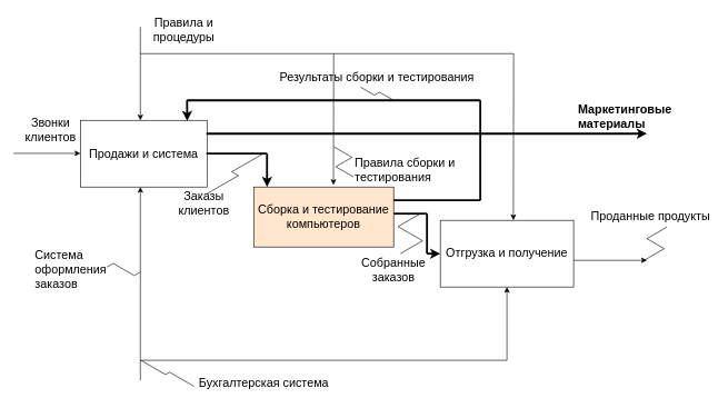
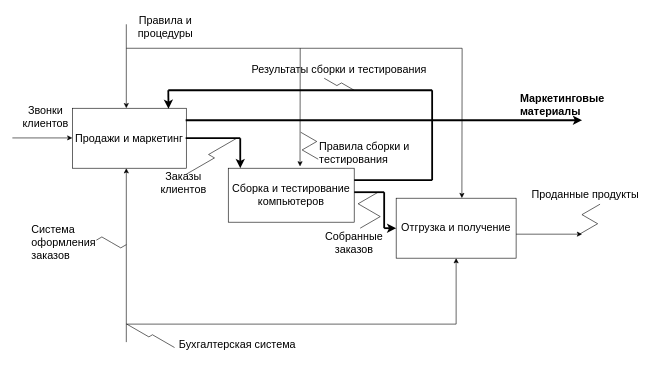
  <mxCell id="0" />
  <mxCell id="1" parent="0" />
- <mxCell id="2" value="Продажи и система" style="rounded=0;whiteSpace=wrap;html=1;fontSize=18;" parent="1" vertex="1"><mxGeometry x="120" y="180" width="190" height="100" as="geometry" /></mxCell>
+ <mxCell id="2" value="Продажи и маркетинг" style="rounded=0;whiteSpace=wrap;html=1;fontSize=18;" parent="1" vertex="1"><mxGeometry x="120" y="180" width="190" height="100" as="geometry" /></mxCell>
  <mxCell id="3" value="" style="endArrow=classic;html=1;rounded=0;fontSize=18;" parent="1" edge="1"><mxGeometry width="50" height="50" relative="1" as="geometry"><mxPoint x="20" y="229.5" as="sourcePoint" /><mxPoint x="120" y="229.5" as="targetPoint" /></mxGeometry></mxCell>
  <mxCell id="4" value="Звонки&lt;br&gt;клиентов" style="text;html=1;align=center;verticalAlign=middle;resizable=0;points=[];autosize=1;strokeColor=none;fillColor=none;fontSize=18;" parent="1" vertex="1"><mxGeometry x="30" y="170" width="90" height="50" as="geometry" /></mxCell>
  <mxCell id="5" value="" style="endArrow=classic;html=1;rounded=0;fontSize=18;" parent="1" edge="1"><mxGeometry width="50" height="50" relative="1" as="geometry"><mxPoint x="210" y="40" as="sourcePoint" /><mxPoint x="210" y="180" as="targetPoint" /></mxGeometry></mxCell>
  <mxCell id="6" value="Правила и&lt;br&gt;процедуры" style="text;html=1;align=center;verticalAlign=middle;resizable=0;points=[];autosize=1;strokeColor=none;fillColor=none;fontSize=18;" parent="1" vertex="1"><mxGeometry x="220" y="20" width="110" height="50" as="geometry" /></mxCell>
  <mxCell id="7" value="" style="endArrow=none;html=1;rounded=0;fontSize=18;" parent="1" edge="1"><mxGeometry width="50" height="50" relative="1" as="geometry"><mxPoint x="210" y="80" as="sourcePoint" /><mxPoint x="770" y="80" as="targetPoint" /></mxGeometry></mxCell>
  <mxCell id="8" value="" style="endArrow=none;html=1;rounded=0;fontSize=18;strokeWidth=3;" parent="1" edge="1"><mxGeometry width="50" height="50" relative="1" as="geometry"><mxPoint x="309" y="230" as="sourcePoint" /><mxPoint x="400" y="230" as="targetPoint" /></mxGeometry></mxCell>
  <mxCell id="9" value="" style="endArrow=classic;html=1;rounded=0;fontSize=18;strokeWidth=3;" parent="1" edge="1"><mxGeometry width="50" height="50" relative="1" as="geometry"><mxPoint x="400" y="230" as="sourcePoint" /><mxPoint x="400" y="280" as="targetPoint" /></mxGeometry></mxCell>
  <mxCell id="10" value="" style="edgeStyle=isometricEdgeStyle;endArrow=none;html=1;rounded=0;fontSize=18;" parent="1" edge="1"><mxGeometry width="50" height="100" relative="1" as="geometry"><mxPoint x="310" y="290" as="sourcePoint" /><mxPoint x="394.2" y="230" as="targetPoint" /></mxGeometry></mxCell>
  <mxCell id="11" value="Заказы&lt;br&gt;клиентов" style="text;html=1;align=center;verticalAlign=middle;resizable=0;points=[];autosize=1;strokeColor=none;fillColor=none;fontSize=18;" parent="1" vertex="1"><mxGeometry x="260" y="280" width="90" height="50" as="geometry" /></mxCell>
- <mxCell id="12" value="Сборка и тестирование&lt;br&gt;компьютеров" style="rounded=0;whiteSpace=wrap;html=1;fontSize=18;fillColor=#ffe6cc;" parent="1" vertex="1"><mxGeometry x="380" y="280" width="210" height="90" as="geometry" /></mxCell>
+ <mxCell id="12" value="Сборка и тестирование&lt;br&gt;компьютеров" style="rounded=0;whiteSpace=wrap;html=1;fontSize=18;" parent="1" vertex="1"><mxGeometry x="380" y="280" width="210" height="90" as="geometry" /></mxCell>
  <mxCell id="13" value="" style="endArrow=classic;html=1;rounded=0;fontSize=18;entryX=0.57;entryY=-0.033;entryDx=0;entryDy=0;entryPerimeter=0;" parent="1" target="12" edge="1"><mxGeometry width="50" height="50" relative="1" as="geometry"><mxPoint x="500" y="80" as="sourcePoint" /><mxPoint x="550" y="70" as="targetPoint" /></mxGeometry></mxCell>
  <mxCell id="14" value="Правила сборки и &lt;br&gt;тестирования" style="text;html=1;align=left;verticalAlign=middle;resizable=0;points=[];autosize=1;strokeColor=none;fillColor=none;fontSize=18;" parent="1" vertex="1"><mxGeometry x="530" y="230" width="170" height="50" as="geometry" /></mxCell>
  <mxCell id="15" value="" style="endArrow=none;html=1;rounded=0;fontSize=18;strokeWidth=3;" parent="1" edge="1"><mxGeometry width="50" height="50" relative="1" as="geometry"><mxPoint x="590" y="320" as="sourcePoint" /><mxPoint x="640" y="320" as="targetPoint" /></mxGeometry></mxCell>
  <mxCell id="16" value="" style="endArrow=none;html=1;rounded=0;fontSize=18;strokeWidth=3;" parent="1" edge="1"><mxGeometry width="50" height="50" relative="1" as="geometry"><mxPoint x="640" y="380" as="sourcePoint" /><mxPoint x="640" y="320" as="targetPoint" /></mxGeometry></mxCell>
  <mxCell id="17" value="" style="endArrow=classic;html=1;rounded=0;fontSize=18;strokeWidth=3;" parent="1" edge="1"><mxGeometry width="50" height="50" relative="1" as="geometry"><mxPoint x="640" y="380" as="sourcePoint" /><mxPoint x="660" y="380" as="targetPoint" /></mxGeometry></mxCell>
  <mxCell id="18" value="Отгрузка и получение" style="rounded=0;whiteSpace=wrap;html=1;fontSize=18;align=center;verticalAlign=middle;" parent="1" vertex="1"><mxGeometry x="660" y="330" width="200" height="100" as="geometry" /></mxCell>
  <mxCell id="19" value="" style="endArrow=classic;html=1;rounded=0;fontSize=18;entryX=0.548;entryY=-0.002;entryDx=0;entryDy=0;entryPerimeter=0;" parent="1" target="18" edge="1"><mxGeometry width="50" height="50" relative="1" as="geometry"><mxPoint x="770" y="80" as="sourcePoint" /><mxPoint x="820" y="70" as="targetPoint" /></mxGeometry></mxCell>
  <mxCell id="20" value="" style="edgeStyle=isometricEdgeStyle;endArrow=none;html=1;rounded=0;fontSize=18;" parent="1" edge="1"><mxGeometry width="50" height="100" relative="1" as="geometry"><mxPoint x="600" y="380" as="sourcePoint" /><mxPoint x="630" y="320" as="targetPoint" /></mxGeometry></mxCell>
  <mxCell id="21" value="Собранные заказов" style="text;html=1;strokeColor=none;fillColor=none;align=center;verticalAlign=middle;whiteSpace=wrap;rounded=0;fontSize=18;" parent="1" vertex="1"><mxGeometry x="560" y="390" width="60" height="30" as="geometry" /></mxCell>
  <mxCell id="22" value="" style="endArrow=classic;html=1;rounded=0;fontSize=18;" parent="1" edge="1"><mxGeometry width="50" height="50" relative="1" as="geometry"><mxPoint x="210" y="570" as="sourcePoint" /><mxPoint x="210" y="280" as="targetPoint" /></mxGeometry></mxCell>
  <mxCell id="23" value="Система &lt;br&gt;оформления &lt;br&gt;заказов" style="text;html=1;align=left;verticalAlign=middle;resizable=0;points=[];autosize=1;strokeColor=none;fillColor=none;fontSize=18;" parent="1" vertex="1"><mxGeometry x="50" y="370" width="120" height="70" as="geometry" /></mxCell>
  <mxCell id="24" value="" style="endArrow=classic;html=1;rounded=0;fontSize=18;" parent="1" edge="1"><mxGeometry width="50" height="50" relative="1" as="geometry"><mxPoint x="860" y="390" as="sourcePoint" /><mxPoint x="970" y="390" as="targetPoint" /></mxGeometry></mxCell>
  <mxCell id="25" value="" style="edgeStyle=isometricEdgeStyle;endArrow=none;html=1;rounded=0;fontSize=18;align=center;" parent="1" edge="1"><mxGeometry width="50" height="100" relative="1" as="geometry"><mxPoint x="965.8" y="390" as="sourcePoint" /><mxPoint x="1000" y="340" as="targetPoint" /></mxGeometry></mxCell>
  <mxCell id="26" value="Проданные продукты" style="text;html=1;align=center;verticalAlign=middle;resizable=0;points=[];autosize=1;strokeColor=none;fillColor=none;fontSize=18;" parent="1" vertex="1"><mxGeometry x="880" y="310" width="190" height="30" as="geometry" /></mxCell>
  <mxCell id="27" value="" style="endArrow=none;html=1;rounded=0;fontSize=18;align=center;" parent="1" edge="1"><mxGeometry width="50" height="50" relative="1" as="geometry"><mxPoint x="210" y="540" as="sourcePoint" /><mxPoint x="760" y="540" as="targetPoint" /></mxGeometry></mxCell>
  <mxCell id="28" value="" style="endArrow=classic;html=1;rounded=0;fontSize=18;align=center;entryX=0.5;entryY=1;entryDx=0;entryDy=0;" parent="1" target="18" edge="1"><mxGeometry width="50" height="50" relative="1" as="geometry"><mxPoint x="760" y="540" as="sourcePoint" /><mxPoint x="860" y="450" as="targetPoint" /></mxGeometry></mxCell>
  <mxCell id="29" value="Бухгалтерская система" style="text;html=1;align=center;verticalAlign=middle;resizable=0;points=[];autosize=1;strokeColor=none;fillColor=none;fontSize=18;" parent="1" vertex="1"><mxGeometry x="290" y="560" width="210" height="30" as="geometry" /></mxCell>
  <mxCell id="30" value="" style="edgeStyle=isometricEdgeStyle;endArrow=none;html=1;rounded=0;fontSize=18;" edge="1" parent="1"><mxGeometry width="50" height="100" relative="1" as="geometry"><mxPoint x="160" y="400" as="sourcePoint" /><mxPoint x="210" y="407.5" as="targetPoint" /></mxGeometry></mxCell>
  <mxCell id="31" value="" style="edgeStyle=isometricEdgeStyle;endArrow=none;html=1;elbow=vertical;rounded=0;exitX=0.002;exitY=0.634;exitDx=0;exitDy=0;exitPerimeter=0;" edge="1" parent="1" source="29"><mxGeometry width="50" height="100" relative="1" as="geometry"><mxPoint x="160.8" y="640" as="sourcePoint" /><mxPoint x="210.8" y="540" as="targetPoint" /></mxGeometry></mxCell>
  <mxCell id="32" value="" style="edgeStyle=isometricEdgeStyle;endArrow=none;html=1;elbow=vertical;rounded=0;" edge="1" parent="1"><mxGeometry width="50" height="100" relative="1" as="geometry"><mxPoint x="530" y="265" as="sourcePoint" /><mxPoint x="500.8" y="220" as="targetPoint" /></mxGeometry></mxCell>
  <mxCell id="33" value="" style="endArrow=classic;html=1;rounded=0;strokeWidth=3;" edge="1" parent="1"><mxGeometry width="50" height="50" relative="1" as="geometry"><mxPoint x="309" y="200" as="sourcePoint" /><mxPoint x="970" y="200" as="targetPoint" /></mxGeometry></mxCell>
  <mxCell id="34" value="" style="endArrow=none;html=1;rounded=0;strokeWidth=3;" edge="1" parent="1"><mxGeometry width="50" height="50" relative="1" as="geometry"><mxPoint x="590" y="300" as="sourcePoint" /><mxPoint x="720" y="300" as="targetPoint" /></mxGeometry></mxCell>
  <mxCell id="35" value="" style="endArrow=none;html=1;rounded=0;strokeWidth=3;" edge="1" parent="1"><mxGeometry width="50" height="50" relative="1" as="geometry"><mxPoint x="720" y="300" as="sourcePoint" /><mxPoint x="720" y="150" as="targetPoint" /></mxGeometry></mxCell>
  <mxCell id="36" value="" style="endArrow=none;html=1;rounded=0;strokeWidth=3;" edge="1" parent="1"><mxGeometry width="50" height="50" relative="1" as="geometry"><mxPoint x="280" y="150" as="sourcePoint" /><mxPoint x="720" y="150" as="targetPoint" /></mxGeometry></mxCell>
  <mxCell id="37" value="" style="endArrow=classic;html=1;rounded=0;strokeWidth=3;entryX=0.844;entryY=0.01;entryDx=0;entryDy=0;entryPerimeter=0;" edge="1" parent="1" target="2"><mxGeometry width="50" height="50" relative="1" as="geometry"><mxPoint x="280" y="150" as="sourcePoint" /><mxPoint x="330" y="100" as="targetPoint" /></mxGeometry></mxCell>
  <mxCell id="38" value="" style="edgeStyle=isometricEdgeStyle;endArrow=none;html=1;elbow=vertical;rounded=0;strokeWidth=1;" edge="1" parent="1"><mxGeometry width="50" height="100" relative="1" as="geometry"><mxPoint x="590" y="150" as="sourcePoint" /><mxPoint x="540" y="130" as="targetPoint" /></mxGeometry></mxCell>
  <mxCell id="39" value="Результаты сборки и тестирования" style="text;html=1;strokeColor=none;fillColor=none;align=center;verticalAlign=middle;whiteSpace=wrap;rounded=0;fontSize=18;" vertex="1" parent="1"><mxGeometry x="410" y="100" width="310" height="30" as="geometry" /></mxCell>
  <mxCell id="40" value="Маркетинговые материалы" style="text;html=1;strokeColor=none;fillColor=none;align=left;verticalAlign=middle;whiteSpace=wrap;rounded=0;fontSize=18;fontStyle=1" vertex="1" parent="1"><mxGeometry x="865" y="160" width="60" height="30" as="geometry" /></mxCell>
